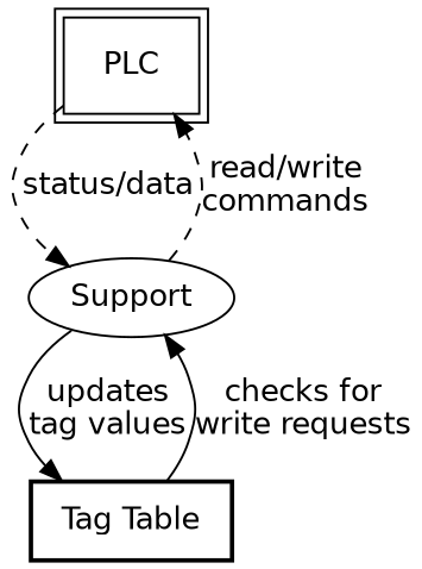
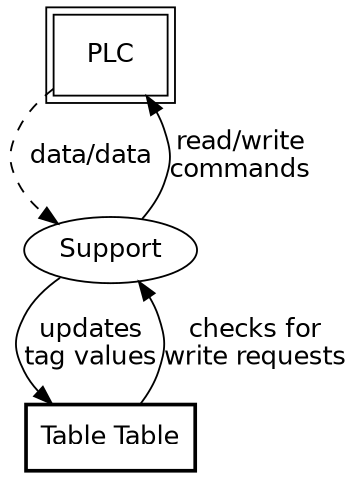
  digraph {
    node [fontname=Helvetica]
    edge [fontname=Helvetica]
    PLC [peripheries=2 shape=polygon sides=4]
    n2 [label=Support]
-   n3 [label="Tag Table" shape=box style=bold]
-   PLC -> n2 [label="status/data" style=dashed]
-   n2 -> PLC [label="read/write\ncommands" style=dashed]
+   n3 [label="Table Table" shape=box style=bold]
+   PLC -> n2 [label="data/data" style=dashed]
+   n2 -> PLC [label="read/write\ncommands" style=solid]
    n2 -> n3 [label="updates\ntag values"]
    n3 -> n2 [label="checks for\nwrite requests"]
  }
